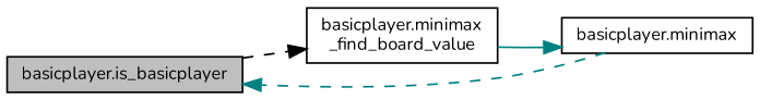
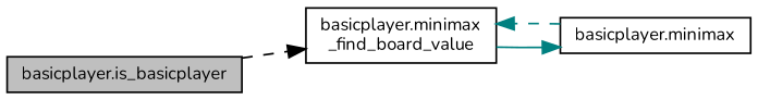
  digraph {
    fontname=Nunito
    rankdir=LR
    node [color=black fillcolor=white fontname=Nunito fontsize=10 shape=record style=filled]
    edge [color=teal fontname=Nunito fontsize=10 labelfontname=Helvetica labelfontsize=10 style=dashed]
    n1 [fillcolor=grey75 fontcolor=black height=0.2 label="basicplayer.is_basicplayer" width=0.4]
    n2 [height=0.2 label="basicplayer.minimax\l_find_board_value" width=0.4]
    n3 [height=0.2 label="basicplayer.minimax" width=0.4]
    n1 -> n2 [color=black]
    n2 -> n3 [style=solid]
-   n3 -> n1
+   n3 -> n2
  }
